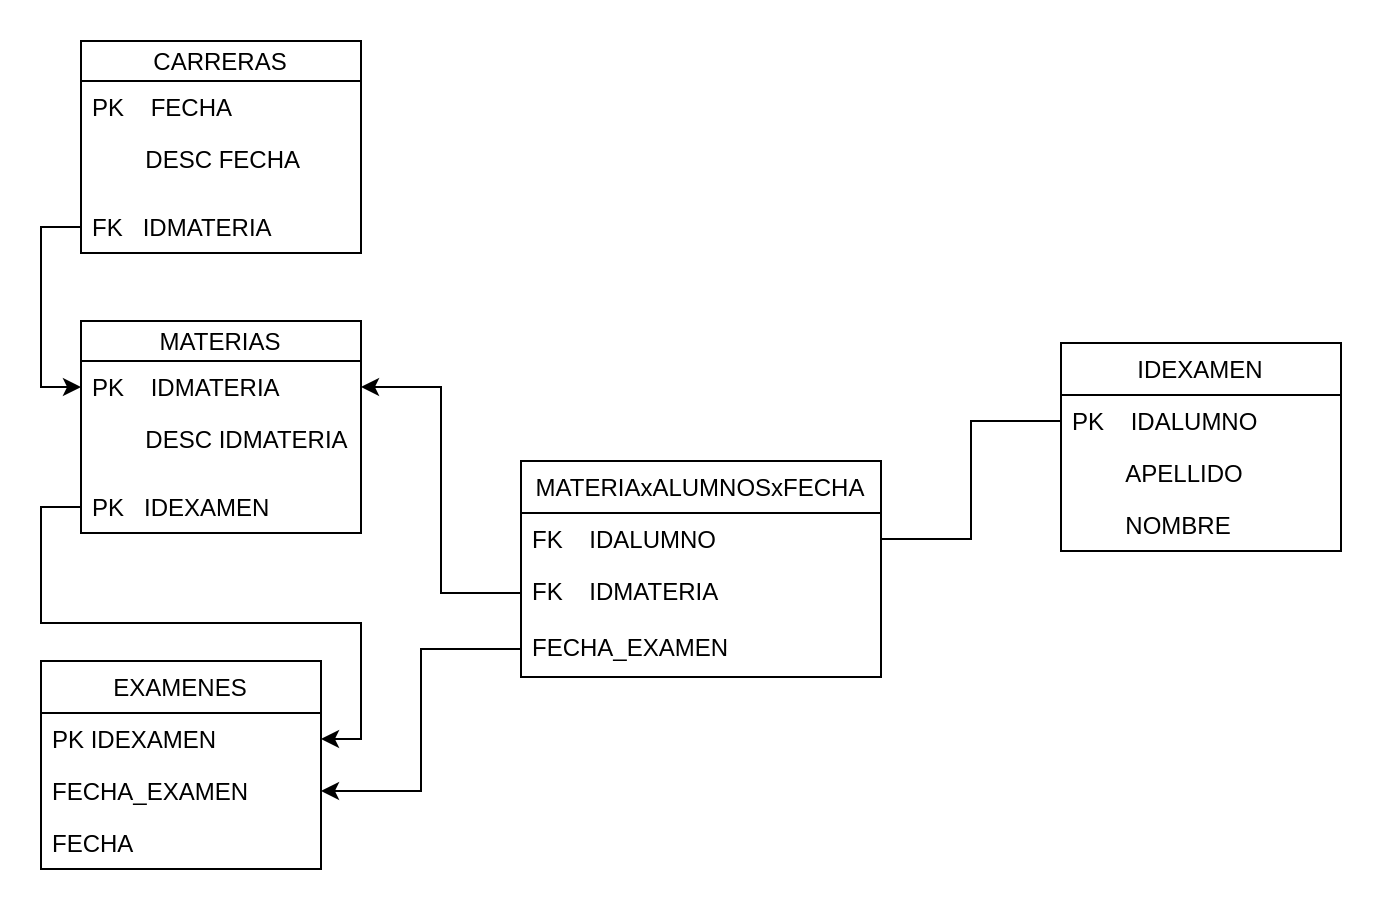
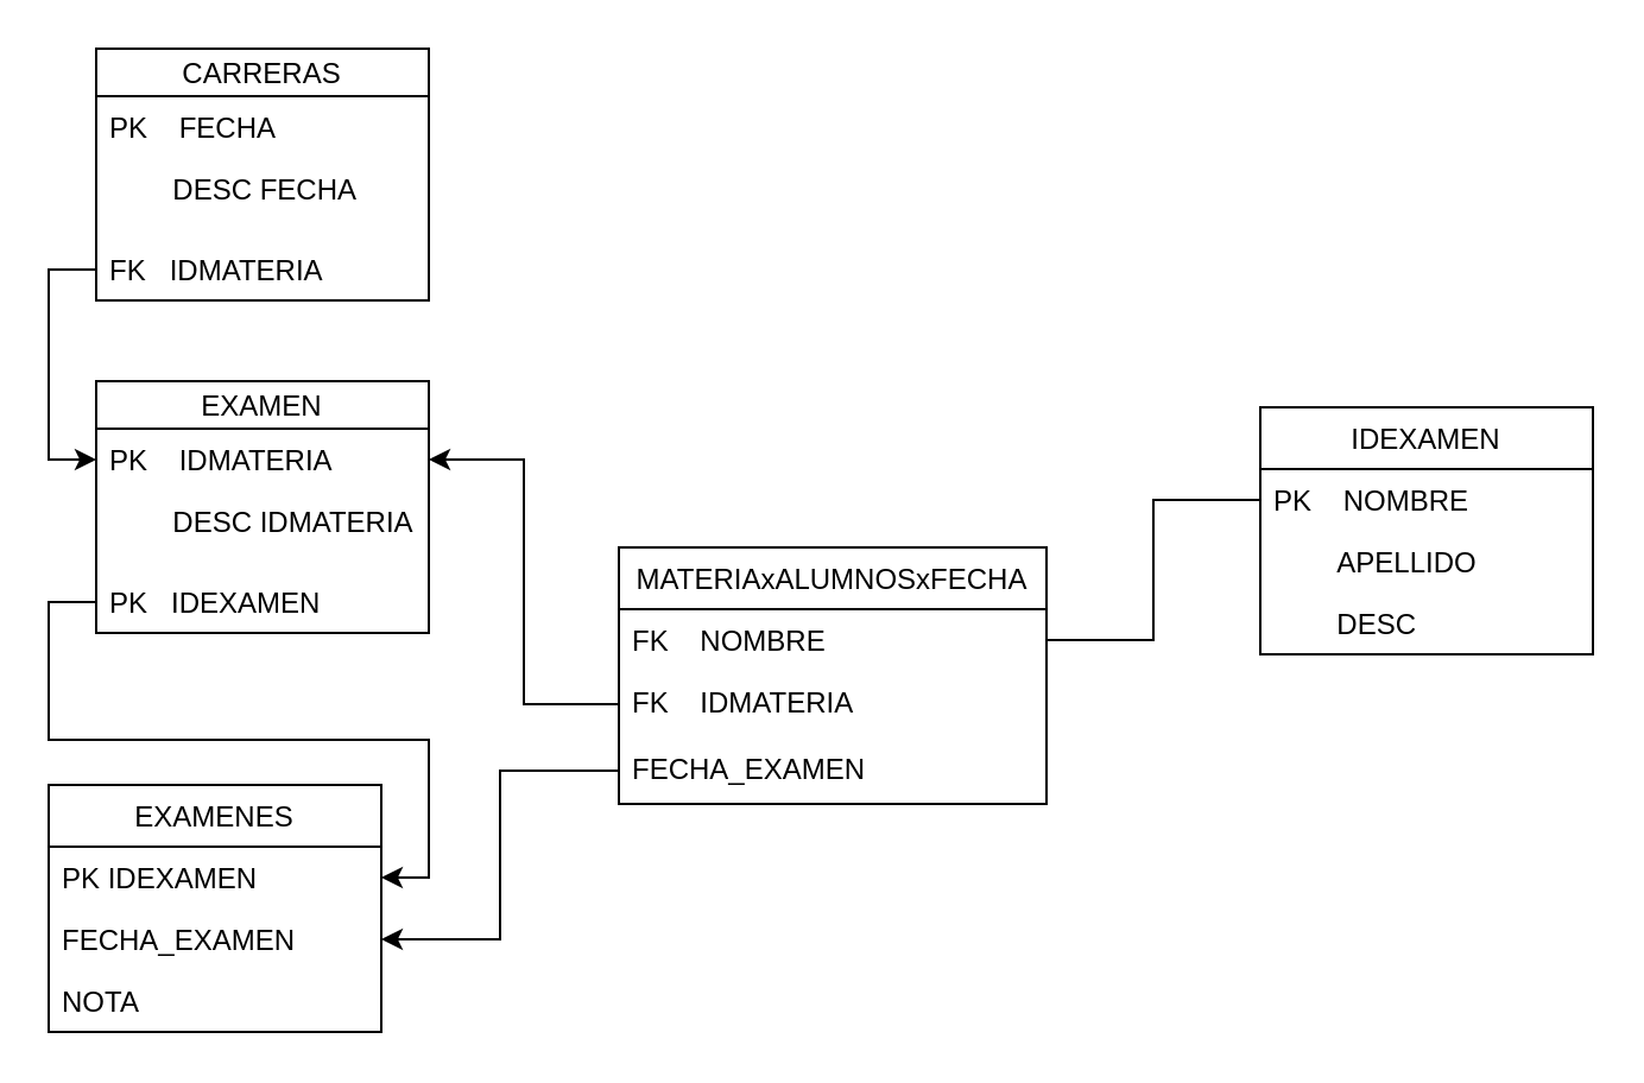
  <mxCell id="0" />
  <mxCell id="1" parent="0" />
  <mxCell id="2" value="EXAMENES" style="swimlane;fontStyle=0;childLayout=stackLayout;horizontal=1;startSize=26;fillColor=none;horizontalStack=0;resizeParent=1;resizeParentMax=0;resizeLast=0;collapsible=1;marginBottom=0;" vertex="1" parent="1"><mxGeometry x="20" y="330" width="140" height="104" as="geometry" /></mxCell>
  <mxCell id="3" value="PK IDEXAMEN" style="text;strokeColor=none;fillColor=none;align=left;verticalAlign=top;spacingLeft=4;spacingRight=4;overflow=hidden;rotatable=0;points=[[0,0.5],[1,0.5]];portConstraint=eastwest;" vertex="1" parent="2"><mxGeometry y="26" width="140" height="26" as="geometry" /></mxCell>
  <mxCell id="4" value="FECHA_EXAMEN" style="text;strokeColor=none;fillColor=none;align=left;verticalAlign=top;spacingLeft=4;spacingRight=4;overflow=hidden;rotatable=0;points=[[0,0.5],[1,0.5]];portConstraint=eastwest;" vertex="1" parent="2"><mxGeometry y="52" width="140" height="26" as="geometry" /></mxCell>
- <mxCell id="5" value="FECHA" style="text;strokeColor=none;fillColor=none;align=left;verticalAlign=top;spacingLeft=4;spacingRight=4;overflow=hidden;rotatable=0;points=[[0,0.5],[1,0.5]];portConstraint=eastwest;" vertex="1" parent="2"><mxGeometry y="78" width="140" height="26" as="geometry" /></mxCell>
+ <mxCell id="5" value="NOTA" style="text;strokeColor=none;fillColor=none;align=left;verticalAlign=top;spacingLeft=4;spacingRight=4;overflow=hidden;rotatable=0;points=[[0,0.5],[1,0.5]];portConstraint=eastwest;" vertex="1" parent="2"><mxGeometry y="78" width="140" height="26" as="geometry" /></mxCell>
  <mxCell id="6" value="IDEXAMEN" style="swimlane;fontStyle=0;childLayout=stackLayout;horizontal=1;startSize=26;fillColor=none;horizontalStack=0;resizeParent=1;resizeParentMax=0;resizeLast=0;collapsible=1;marginBottom=0;" vertex="1" parent="1"><mxGeometry x="530" y="171" width="140" height="104" as="geometry" /></mxCell>
- <mxCell id="7" value="PK    IDALUMNO" style="text;strokeColor=none;fillColor=none;align=left;verticalAlign=top;spacingLeft=4;spacingRight=4;overflow=hidden;rotatable=0;points=[[0,0.5],[1,0.5]];portConstraint=eastwest;" vertex="1" parent="6"><mxGeometry y="26" width="140" height="26" as="geometry" /></mxCell>
+ <mxCell id="7" value="PK    NOMBRE" style="text;strokeColor=none;fillColor=none;align=left;verticalAlign=top;spacingLeft=4;spacingRight=4;overflow=hidden;rotatable=0;points=[[0,0.5],[1,0.5]];portConstraint=eastwest;" vertex="1" parent="6"><mxGeometry y="26" width="140" height="26" as="geometry" /></mxCell>
  <mxCell id="8" value="        APELLIDO" style="text;strokeColor=none;fillColor=none;align=left;verticalAlign=top;spacingLeft=4;spacingRight=4;overflow=hidden;rotatable=0;points=[[0,0.5],[1,0.5]];portConstraint=eastwest;" vertex="1" parent="6"><mxGeometry y="52" width="140" height="26" as="geometry" /></mxCell>
- <mxCell id="9" value="        NOMBRE" style="text;strokeColor=none;fillColor=none;align=left;verticalAlign=top;spacingLeft=4;spacingRight=4;overflow=hidden;rotatable=0;points=[[0,0.5],[1,0.5]];portConstraint=eastwest;" vertex="1" parent="6"><mxGeometry y="78" width="140" height="26" as="geometry" /></mxCell>
+ <mxCell id="9" value="        DESC" style="text;strokeColor=none;fillColor=none;align=left;verticalAlign=top;spacingLeft=4;spacingRight=4;overflow=hidden;rotatable=0;points=[[0,0.5],[1,0.5]];portConstraint=eastwest;" vertex="1" parent="6"><mxGeometry y="78" width="140" height="26" as="geometry" /></mxCell>
  <mxCell id="10" value="CARRERAS" style="swimlane;fontStyle=0;childLayout=stackLayout;horizontal=1;startSize=20;fillColor=none;horizontalStack=0;resizeParent=1;resizeParentMax=0;resizeLast=0;collapsible=1;marginBottom=0;" vertex="1" parent="1"><mxGeometry x="40" y="20" width="140" height="106" as="geometry" /></mxCell>
  <mxCell id="11" value="PK    FECHA" style="text;strokeColor=none;fillColor=none;align=left;verticalAlign=top;spacingLeft=4;spacingRight=4;overflow=hidden;rotatable=0;points=[[0,0.5],[1,0.5]];portConstraint=eastwest;" vertex="1" parent="10"><mxGeometry y="20" width="140" height="26" as="geometry" /></mxCell>
  <mxCell id="12" value="        DESC FECHA" style="text;strokeColor=none;fillColor=none;align=left;verticalAlign=top;spacingLeft=4;spacingRight=4;overflow=hidden;rotatable=0;points=[[0,0.5],[1,0.5]];portConstraint=eastwest;" vertex="1" parent="10"><mxGeometry y="46" width="140" height="34" as="geometry" /></mxCell>
  <mxCell id="13" value="FK   IDMATERIA" style="text;strokeColor=none;fillColor=none;align=left;verticalAlign=top;spacingLeft=4;spacingRight=4;overflow=hidden;rotatable=0;points=[[0,0.5],[1,0.5]];portConstraint=eastwest;" vertex="1" parent="10"><mxGeometry y="80" width="140" height="26" as="geometry" /></mxCell>
  <mxCell id="14" style="edgeStyle=orthogonalEdgeStyle;rounded=0;orthogonalLoop=1;jettySize=auto;html=1;entryX=0;entryY=0.5;entryDx=0;entryDy=0;" edge="1" parent="1" source="13" target="16"><mxGeometry relative="1" as="geometry"><mxPoint x="-10" y="210" as="targetPoint" /></mxGeometry></mxCell>
- <mxCell id="15" value="MATERIAS" style="swimlane;fontStyle=0;childLayout=stackLayout;horizontal=1;startSize=20;fillColor=none;horizontalStack=0;resizeParent=1;resizeParentMax=0;resizeLast=0;collapsible=1;marginBottom=0;" vertex="1" parent="1"><mxGeometry x="40" y="160" width="140" height="106" as="geometry" /></mxCell>
+ <mxCell id="15" value="EXAMEN" style="swimlane;fontStyle=0;childLayout=stackLayout;horizontal=1;startSize=20;fillColor=none;horizontalStack=0;resizeParent=1;resizeParentMax=0;resizeLast=0;collapsible=1;marginBottom=0;" vertex="1" parent="1"><mxGeometry x="40" y="160" width="140" height="106" as="geometry" /></mxCell>
  <mxCell id="16" value="PK    IDMATERIA" style="text;strokeColor=none;fillColor=none;align=left;verticalAlign=top;spacingLeft=4;spacingRight=4;overflow=hidden;rotatable=0;points=[[0,0.5],[1,0.5]];portConstraint=eastwest;" vertex="1" parent="15"><mxGeometry y="20" width="140" height="26" as="geometry" /></mxCell>
  <mxCell id="17" value="        DESC IDMATERIA" style="text;strokeColor=none;fillColor=none;align=left;verticalAlign=top;spacingLeft=4;spacingRight=4;overflow=hidden;rotatable=0;points=[[0,0.5],[1,0.5]];portConstraint=eastwest;" vertex="1" parent="15"><mxGeometry y="46" width="140" height="34" as="geometry" /></mxCell>
  <mxCell id="18" value="PK   IDEXAMEN" style="text;strokeColor=none;fillColor=none;align=left;verticalAlign=top;spacingLeft=4;spacingRight=4;overflow=hidden;rotatable=0;points=[[0,0.5],[1,0.5]];portConstraint=eastwest;" vertex="1" parent="15"><mxGeometry y="80" width="140" height="26" as="geometry" /></mxCell>
  <mxCell id="19" value="MATERIAxALUMNOSxFECHA" style="swimlane;fontStyle=0;childLayout=stackLayout;horizontal=1;startSize=26;fillColor=none;horizontalStack=0;resizeParent=1;resizeParentMax=0;resizeLast=0;collapsible=1;marginBottom=0;" vertex="1" parent="1"><mxGeometry x="260" y="230" width="180" height="108" as="geometry" /></mxCell>
- <mxCell id="20" value="FK    IDALUMNO" style="text;strokeColor=none;fillColor=none;align=left;verticalAlign=top;spacingLeft=4;spacingRight=4;overflow=hidden;rotatable=0;points=[[0,0.5],[1,0.5]];portConstraint=eastwest;" vertex="1" parent="19"><mxGeometry y="26" width="180" height="26" as="geometry" /></mxCell>
+ <mxCell id="20" value="FK    NOMBRE" style="text;strokeColor=none;fillColor=none;align=left;verticalAlign=top;spacingLeft=4;spacingRight=4;overflow=hidden;rotatable=0;points=[[0,0.5],[1,0.5]];portConstraint=eastwest;" vertex="1" parent="19"><mxGeometry y="26" width="180" height="26" as="geometry" /></mxCell>
  <mxCell id="21" value="FK    IDMATERIA" style="text;strokeColor=none;fillColor=none;align=left;verticalAlign=top;spacingLeft=4;spacingRight=4;overflow=hidden;rotatable=0;points=[[0,0.5],[1,0.5]];portConstraint=eastwest;" vertex="1" parent="19"><mxGeometry y="52" width="180" height="28" as="geometry" /></mxCell>
  <mxCell id="22" value="FECHA_EXAMEN" style="text;strokeColor=none;fillColor=none;align=left;verticalAlign=top;spacingLeft=4;spacingRight=4;overflow=hidden;rotatable=0;points=[[0,0.5],[1,0.5]];portConstraint=eastwest;" vertex="1" parent="19"><mxGeometry y="80" width="180" height="28" as="geometry" /></mxCell>
  <mxCell id="23" style="edgeStyle=orthogonalEdgeStyle;rounded=0;orthogonalLoop=1;jettySize=auto;html=1;endArrow=none;" edge="1" parent="1" source="20" target="7"><mxGeometry relative="1" as="geometry" /></mxCell>
  <mxCell id="24" style="edgeStyle=orthogonalEdgeStyle;rounded=0;orthogonalLoop=1;jettySize=auto;html=1;entryX=1;entryY=0.5;entryDx=0;entryDy=0;" edge="1" parent="1" source="21" target="16"><mxGeometry relative="1" as="geometry" /></mxCell>
  <mxCell id="25" style="edgeStyle=orthogonalEdgeStyle;rounded=0;orthogonalLoop=1;jettySize=auto;html=1;" edge="1" parent="1" source="18" target="3"><mxGeometry relative="1" as="geometry" /></mxCell>
  <mxCell id="26" style="edgeStyle=orthogonalEdgeStyle;rounded=0;orthogonalLoop=1;jettySize=auto;html=1;" edge="1" parent="1" source="22" target="4"><mxGeometry relative="1" as="geometry" /></mxCell>
